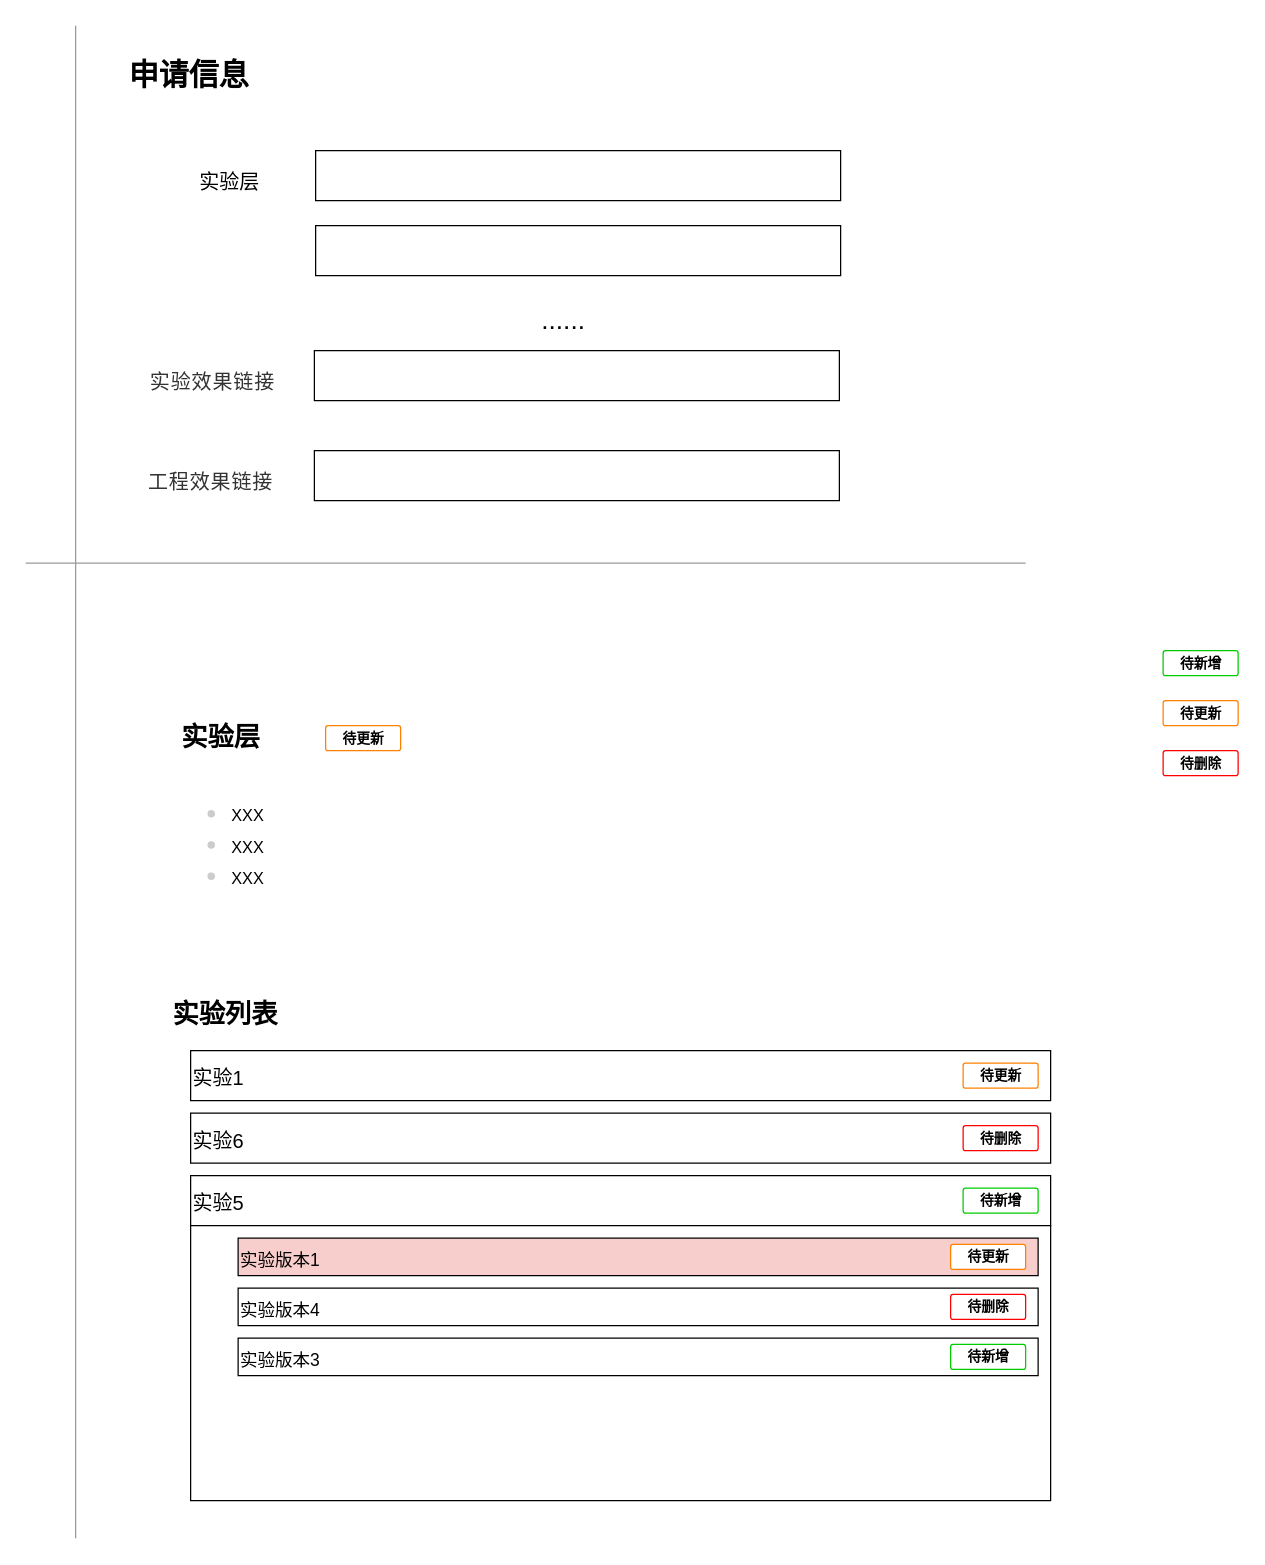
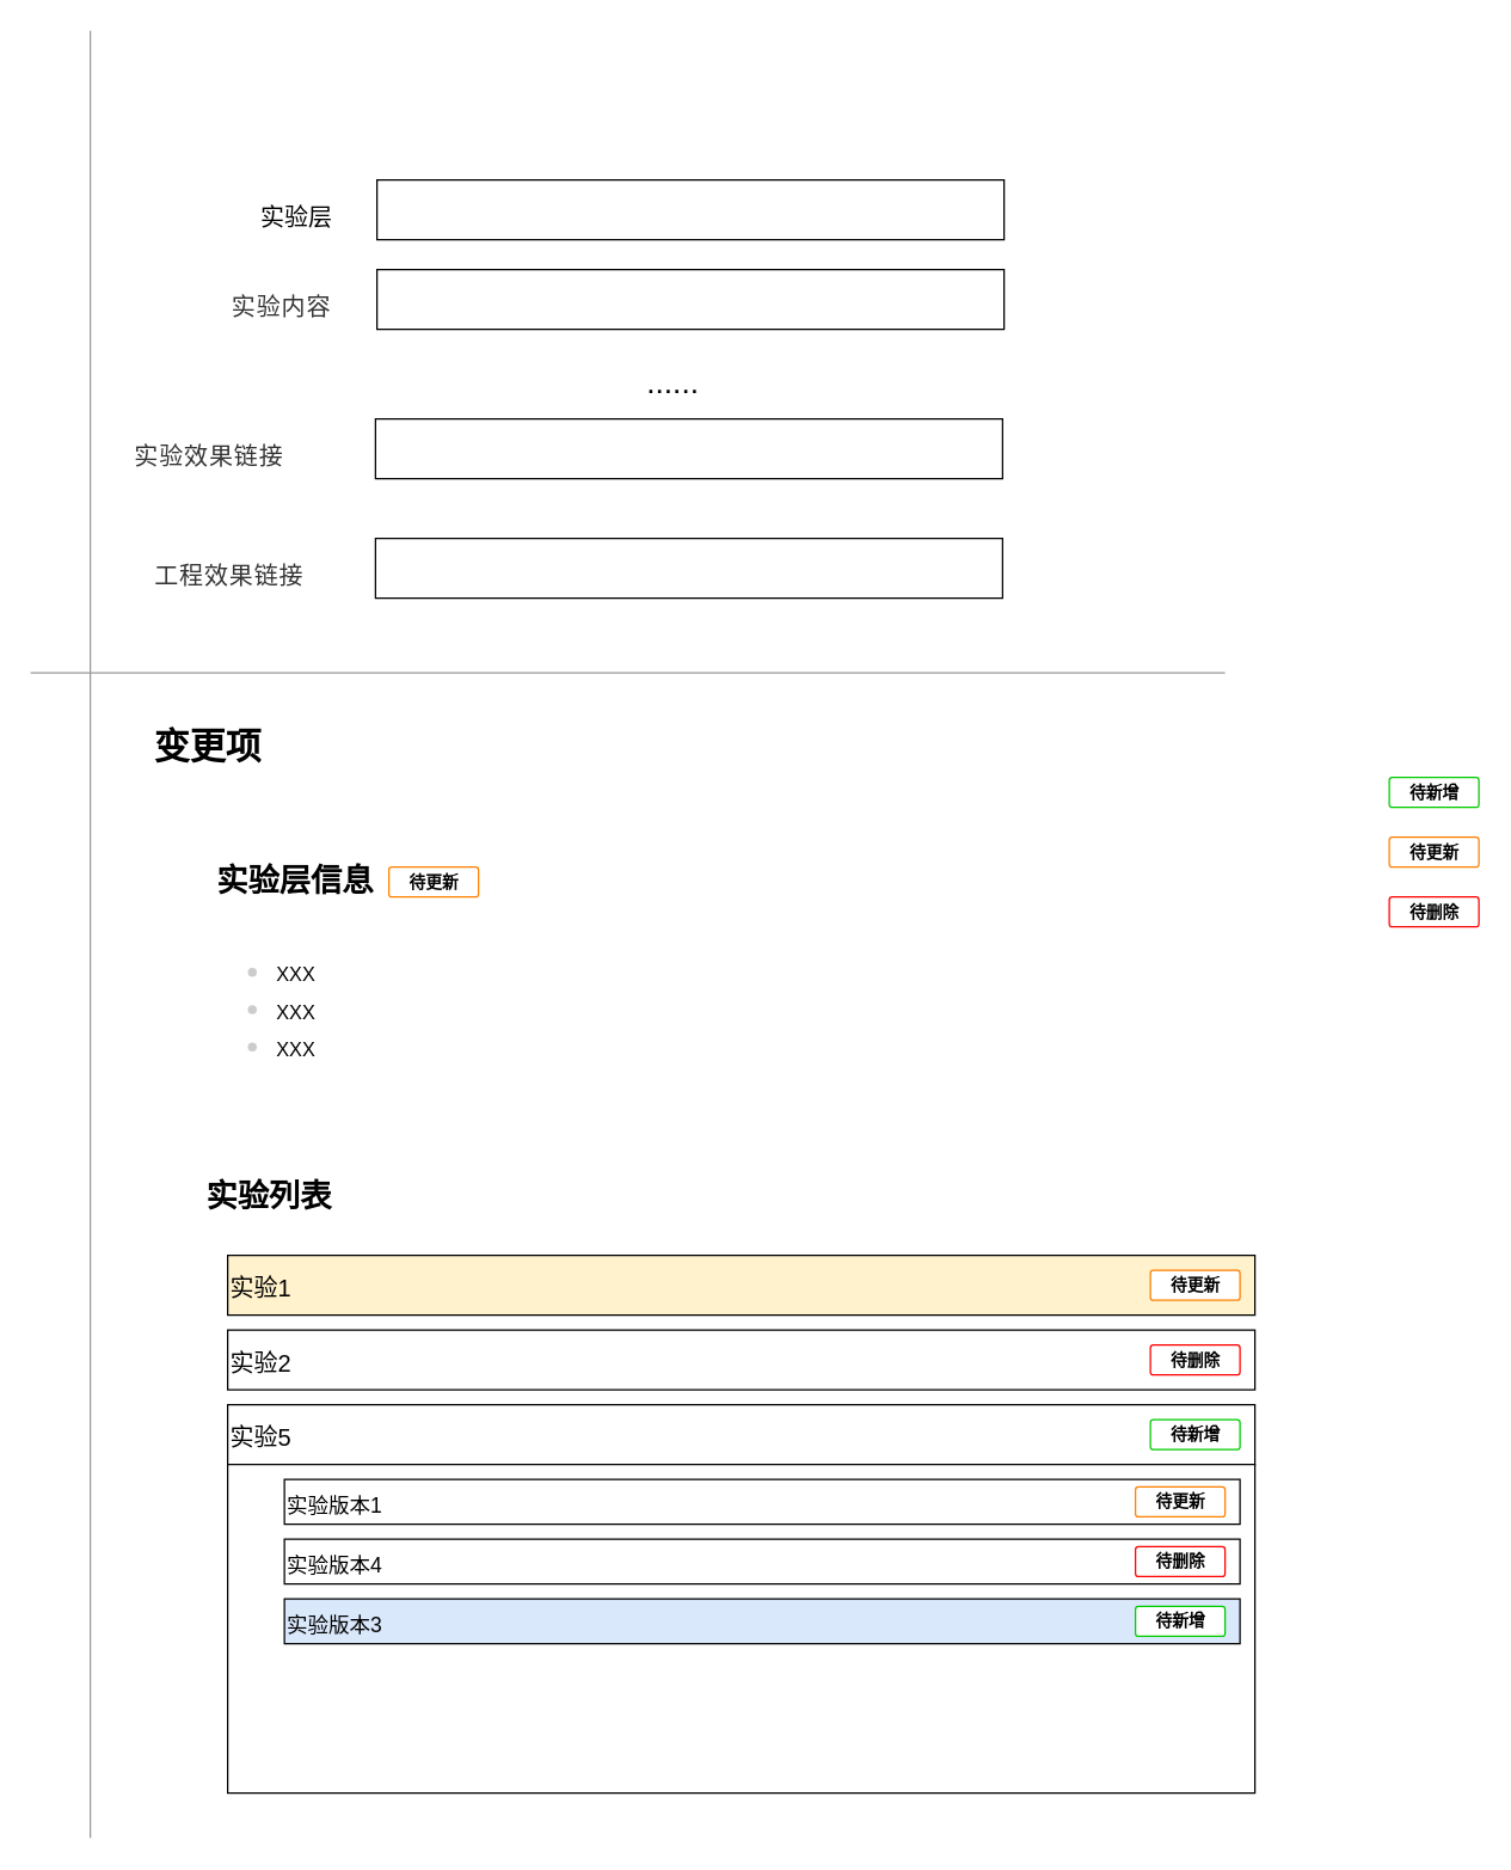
  <mxCell id="0" style=";html=1;" />
  <mxCell id="1" style=";html=1;" parent="0" />
  <mxCell id="2" value="&lt;font style=&quot;font-size: 16px&quot;&gt;实验5&lt;/font&gt;" style="rounded=0;whiteSpace=wrap;html=1;fontSize=21;fontColor=#000000;align=left;" vertex="1" parent="1"><mxGeometry x="152" y="940" width="688" height="40" as="geometry" /></mxCell>
- <mxCell id="3" value="&lt;h1&gt;申请信息&lt;/h1&gt;" style="text;html=1;strokeColor=none;fillColor=none;spacing=5;spacingTop=-20;whiteSpace=wrap;overflow=hidden;rounded=0;" vertex="1" parent="1"><mxGeometry x="97.5" y="40" width="114.5" height="50" as="geometry" /></mxCell>
  <mxCell id="4" value="" style="rounded=0;whiteSpace=wrap;html=1;" vertex="1" parent="1"><mxGeometry x="252" y="120" width="420" height="40" as="geometry" /></mxCell>
  <mxCell id="5" value="" style="rounded=0;whiteSpace=wrap;html=1;" vertex="1" parent="1"><mxGeometry x="252" y="180" width="420" height="40" as="geometry" /></mxCell>
  <mxCell id="6" value="" style="rounded=0;whiteSpace=wrap;html=1;" vertex="1" parent="1"><mxGeometry x="251" y="280" width="420" height="40" as="geometry" /></mxCell>
  <mxCell id="7" value="" style="rounded=0;whiteSpace=wrap;html=1;" vertex="1" parent="1"><mxGeometry x="251" y="360" width="420" height="40" as="geometry" /></mxCell>
- <mxCell id="8" value="实验层" style="text;html=1;strokeColor=none;fillColor=none;align=center;verticalAlign=middle;whiteSpace=wrap;rounded=0;fontSize=16;" vertex="1" parent="1"><mxGeometry x="147" y="130" width="73" height="30" as="geometry" /></mxCell>
- <mxCell id="10" value="&lt;span style=&quot;color: rgba(0, 0, 0, 0.8); font-family: arial, sans-serif; font-size: 16px; letter-spacing: 0.7px; text-align: left; background-color: rgb(255, 255, 255);&quot;&gt;实验效果链接&lt;/span&gt;" style="text;html=1;strokeColor=none;fillColor=none;align=center;verticalAlign=middle;whiteSpace=wrap;rounded=0;fontSize=16;" vertex="1" parent="1"><mxGeometry x="115" y="290" width="110" height="30" as="geometry" /></mxCell>
- <mxCell id="11" value="&lt;span style=&quot;color: rgba(0, 0, 0, 0.8); font-family: arial, sans-serif; font-size: 16px; letter-spacing: 0.7px; text-align: left; background-color: rgb(255, 255, 255);&quot;&gt;工程效果链接&lt;/span&gt;" style="text;html=1;strokeColor=none;fillColor=none;align=center;verticalAlign=middle;whiteSpace=wrap;rounded=0;fontSize=16;" vertex="1" parent="1"><mxGeometry x="113" y="370" width="111" height="30" as="geometry" /></mxCell>
+ <mxCell id="8" value="实验层" style="text;html=1;strokeColor=none;fillColor=none;align=center;verticalAlign=middle;whiteSpace=wrap;rounded=0;fontSize=16;" vertex="1" parent="1"><mxGeometry x="162" y="130" width="73" height="30" as="geometry" /></mxCell>
+ <mxCell id="9" value="&lt;span style=&quot;color: rgba(0, 0, 0, 0.8); font-family: arial, sans-serif; font-size: 16px; letter-spacing: 0.7px; text-align: left; background-color: rgb(255, 255, 255);&quot;&gt;实验内容&lt;/span&gt;" style="text;html=1;strokeColor=none;fillColor=none;align=center;verticalAlign=middle;whiteSpace=wrap;rounded=0;fontSize=16;" vertex="1" parent="1"><mxGeometry x="152" y="190" width="73" height="30" as="geometry" /></mxCell>
+ <mxCell id="10" value="&lt;span style=&quot;color: rgba(0, 0, 0, 0.8); font-family: arial, sans-serif; font-size: 16px; letter-spacing: 0.7px; text-align: left; background-color: rgb(255, 255, 255);&quot;&gt;实验效果链接&lt;/span&gt;" style="text;html=1;strokeColor=none;fillColor=none;align=center;verticalAlign=middle;whiteSpace=wrap;rounded=0;fontSize=16;" vertex="1" parent="1"><mxGeometry x="85" y="290" width="110" height="30" as="geometry" /></mxCell>
+ <mxCell id="11" value="&lt;span style=&quot;color: rgba(0, 0, 0, 0.8); font-family: arial, sans-serif; font-size: 16px; letter-spacing: 0.7px; text-align: left; background-color: rgb(255, 255, 255);&quot;&gt;工程效果链接&lt;/span&gt;" style="text;html=1;strokeColor=none;fillColor=none;align=center;verticalAlign=middle;whiteSpace=wrap;rounded=0;fontSize=16;" vertex="1" parent="1"><mxGeometry x="98" y="370" width="111" height="30" as="geometry" /></mxCell>
  <mxCell id="12" value="......" style="text;html=1;strokeColor=none;fillColor=none;align=center;verticalAlign=middle;whiteSpace=wrap;rounded=0;fontSize=21;" vertex="1" parent="1"><mxGeometry x="374.5" y="240" width="151" height="30" as="geometry" /></mxCell>
  <mxCell id="13" value="" style="endArrow=none;html=1;fontSize=21;fontColor=#CCCCCC;strokeColor=#999999;" edge="1" parent="1"><mxGeometry width="50" height="50" relative="1" as="geometry"><mxPoint x="20" y="450" as="sourcePoint" /><mxPoint x="820" y="450" as="targetPoint" /></mxGeometry></mxCell>
  <mxCell id="14" value="" style="endArrow=none;html=1;strokeColor=#999999;fontSize=21;fontColor=#CCCCCC;" edge="1" parent="1"><mxGeometry width="50" height="50" relative="1" as="geometry"><mxPoint x="60" y="1230" as="sourcePoint" /><mxPoint x="60" y="20" as="targetPoint" /><Array as="points" /></mxGeometry></mxCell>
- <mxCell id="16" value="&lt;h1&gt;&lt;font color=&quot;#000000&quot; style=&quot;font-size: 21px&quot;&gt;实验层&lt;/font&gt;&lt;/h1&gt;&lt;p style=&quot;font-size: 20px&quot;&gt;&lt;/p&gt;&lt;ul&gt;&lt;li&gt;&lt;font color=&quot;#000000&quot; style=&quot;font-size: 13px&quot;&gt;XXX&amp;nbsp; &amp;nbsp; &amp;nbsp; &amp;nbsp; &amp;nbsp; &amp;nbsp; &amp;nbsp; &amp;nbsp; &amp;nbsp; &amp;nbsp; &amp;nbsp; &amp;nbsp; &amp;nbsp;&amp;nbsp;&lt;/font&gt;&lt;/li&gt;&lt;li&gt;&lt;font color=&quot;#000000&quot; style=&quot;font-size: 13px&quot;&gt;XXX&lt;/font&gt;&lt;/li&gt;&lt;li&gt;&lt;font color=&quot;#000000&quot; style=&quot;font-size: 13px&quot;&gt;XXX&lt;/font&gt;&lt;/li&gt;&lt;/ul&gt;&lt;p&gt;&lt;/p&gt;" style="text;html=1;strokeColor=none;fillColor=none;spacing=5;spacingTop=-20;whiteSpace=wrap;overflow=hidden;rounded=0;fontSize=21;fontColor=#CCCCCC;labelBorderColor=none;" vertex="1" parent="1"><mxGeometry x="140" y="540" width="250" height="210" as="geometry" /></mxCell>
- <mxCell id="17" value="&lt;font style=&quot;font-size: 16px&quot;&gt;实验1&lt;/font&gt;" style="rounded=0;whiteSpace=wrap;html=1;fontSize=21;fontColor=#000000;align=left;" vertex="1" parent="1"><mxGeometry x="152" y="840" width="688" height="40" as="geometry" /></mxCell>
- <mxCell id="18" value="&lt;b&gt;实验列表&lt;/b&gt;" style="text;html=1;strokeColor=none;fillColor=none;align=center;verticalAlign=middle;whiteSpace=wrap;rounded=0;fontSize=21;fontColor=#000000;" vertex="1" parent="1"><mxGeometry x="125" y="800" width="110" height="20" as="geometry" /></mxCell>
+ <mxCell id="15" value="&lt;h1&gt;变更项&lt;/h1&gt;" style="text;html=1;strokeColor=none;fillColor=none;spacing=5;spacingTop=-20;whiteSpace=wrap;overflow=hidden;rounded=0;" vertex="1" parent="1"><mxGeometry x="97.5" y="480" width="114.5" height="50" as="geometry" /></mxCell>
+ <mxCell id="16" value="&lt;h1&gt;&lt;font color=&quot;#000000&quot; style=&quot;font-size: 21px&quot;&gt;实验层信息&lt;/font&gt;&lt;/h1&gt;&lt;p style=&quot;font-size: 20px&quot;&gt;&lt;/p&gt;&lt;ul&gt;&lt;li&gt;&lt;font color=&quot;#000000&quot; style=&quot;font-size: 13px&quot;&gt;XXX&amp;nbsp; &amp;nbsp; &amp;nbsp; &amp;nbsp; &amp;nbsp; &amp;nbsp; &amp;nbsp; &amp;nbsp; &amp;nbsp; &amp;nbsp; &amp;nbsp; &amp;nbsp; &amp;nbsp;&amp;nbsp;&lt;/font&gt;&lt;/li&gt;&lt;li&gt;&lt;font color=&quot;#000000&quot; style=&quot;font-size: 13px&quot;&gt;XXX&lt;/font&gt;&lt;/li&gt;&lt;li&gt;&lt;font color=&quot;#000000&quot; style=&quot;font-size: 13px&quot;&gt;XXX&lt;/font&gt;&lt;/li&gt;&lt;/ul&gt;&lt;p&gt;&lt;/p&gt;" style="text;html=1;strokeColor=none;fillColor=none;spacing=5;spacingTop=-20;whiteSpace=wrap;overflow=hidden;rounded=0;fontSize=21;fontColor=#CCCCCC;labelBorderColor=none;" vertex="1" parent="1"><mxGeometry x="140" y="540" width="250" height="210" as="geometry" /></mxCell>
+ <mxCell id="17" value="&lt;font style=&quot;font-size: 16px&quot;&gt;实验1&lt;/font&gt;" style="rounded=0;whiteSpace=wrap;html=1;fontSize=21;fontColor=#000000;align=left;fillColor=#fff2cc;" vertex="1" parent="1"><mxGeometry x="152" y="840" width="688" height="40" as="geometry" /></mxCell>
+ <mxCell id="18" value="&lt;b&gt;实验列表&lt;/b&gt;" style="text;html=1;strokeColor=none;fillColor=none;align=center;verticalAlign=middle;whiteSpace=wrap;rounded=0;fontSize=21;fontColor=#000000;" vertex="1" parent="1"><mxGeometry x="125" y="790" width="110" height="20" as="geometry" /></mxCell>
  <mxCell id="19" value="待删除" style="dashed=0;html=1;fillColor=#FFFFFF;strokeColor=#FF0000;align=center;rounded=1;arcSize=10;fontStyle=1;fontSize=11;shadow=0;" vertex="1" parent="1"><mxGeometry x="930" y="600" width="60" height="20" as="geometry" /></mxCell>
  <mxCell id="20" value="待更新" style="dashed=0;html=1;fillColor=#FFFFFF;strokeColor=#FF8000;align=center;rounded=1;arcSize=10;fontStyle=1;fontSize=11;shadow=0;" vertex="1" parent="1"><mxGeometry x="930" y="560" width="60" height="20" as="geometry" /></mxCell>
  <mxCell id="21" value="&lt;font&gt;待新增&lt;/font&gt;" style="dashed=0;html=1;fillColor=#FFFFFF;strokeColor=#00CC00;align=center;rounded=1;arcSize=10;fontStyle=1;fontSize=11;shadow=0" vertex="1" parent="1"><mxGeometry x="930" y="520" width="60" height="20" as="geometry" /></mxCell>
  <mxCell id="22" value="待更新" style="dashed=0;html=1;fillColor=#FFFFFF;strokeColor=#FF8000;align=center;rounded=1;arcSize=10;fontStyle=1;fontSize=11;shadow=0;" vertex="1" parent="1"><mxGeometry x="260" y="580" width="60" height="20" as="geometry" /></mxCell>
  <mxCell id="23" value="待新增" style="dashed=0;html=1;fillColor=#FFFFFF;strokeColor=#00CC00;align=center;rounded=1;arcSize=10;fontStyle=1;fontSize=11;shadow=0" vertex="1" parent="1"><mxGeometry x="770" y="950" width="60" height="20" as="geometry" /></mxCell>
- <mxCell id="24" value="&lt;font style=&quot;font-size: 16px&quot;&gt;实验6&lt;/font&gt;" style="rounded=0;whiteSpace=wrap;html=1;fontSize=21;fontColor=#000000;align=left;" vertex="1" parent="1"><mxGeometry x="152" y="890" width="688" height="40" as="geometry" /></mxCell>
+ <mxCell id="24" value="&lt;font style=&quot;font-size: 16px&quot;&gt;实验2&lt;/font&gt;" style="rounded=0;whiteSpace=wrap;html=1;fontSize=21;fontColor=#000000;align=left;" vertex="1" parent="1"><mxGeometry x="152" y="890" width="688" height="40" as="geometry" /></mxCell>
  <mxCell id="25" value="待更新" style="dashed=0;html=1;fillColor=#FFFFFF;strokeColor=#FF8000;align=center;rounded=1;arcSize=10;fontStyle=1;fontSize=11;shadow=0;" vertex="1" parent="1"><mxGeometry x="770" y="850" width="60" height="20" as="geometry" /></mxCell>
  <mxCell id="26" value="待删除" style="dashed=0;html=1;fillColor=#FFFFFF;strokeColor=#FF0000;align=center;rounded=1;arcSize=10;fontStyle=1;fontSize=11;shadow=0;" vertex="1" parent="1"><mxGeometry x="770" y="900" width="60" height="20" as="geometry" /></mxCell>
  <mxCell id="27" value="" style="rounded=0;whiteSpace=wrap;html=1;strokeColor=#000000;fillColor=#FFFFFF;fontSize=21;fontColor=#000000;align=left;" vertex="1" parent="1"><mxGeometry x="152" y="980" width="688" height="220" as="geometry" /></mxCell>
- <mxCell id="28" value="&lt;font style=&quot;font-size: 14px&quot;&gt;实验版本1&lt;/font&gt;" style="rounded=0;whiteSpace=wrap;html=1;strokeColor=#000000;fillColor=#f8cecc;fontSize=21;fontColor=#000000;align=left;" vertex="1" parent="1"><mxGeometry x="190" y="990" width="640" height="30" as="geometry" /></mxCell>
+ <mxCell id="28" value="&lt;font style=&quot;font-size: 14px&quot;&gt;实验版本1&lt;/font&gt;" style="rounded=0;whiteSpace=wrap;html=1;strokeColor=#000000;fillColor=#FFFFFF;fontSize=21;fontColor=#000000;align=left;" vertex="1" parent="1"><mxGeometry x="190" y="990" width="640" height="30" as="geometry" /></mxCell>
  <mxCell id="29" value="&lt;font style=&quot;font-size: 14px&quot;&gt;实验版本4&lt;/font&gt;" style="rounded=0;whiteSpace=wrap;html=1;strokeColor=#000000;fillColor=#FFFFFF;fontSize=21;fontColor=#000000;align=left;" vertex="1" parent="1"><mxGeometry x="190" y="1030" width="640" height="30" as="geometry" /></mxCell>
- <mxCell id="30" value="&lt;font style=&quot;font-size: 14px&quot;&gt;实验版本3&lt;/font&gt;" style="rounded=0;whiteSpace=wrap;html=1;strokeColor=#000000;fillColor=#FFFFFF;fontSize=21;fontColor=#000000;align=left;" vertex="1" parent="1"><mxGeometry x="190" y="1070" width="640" height="30" as="geometry" /></mxCell>
+ <mxCell id="30" value="&lt;font style=&quot;font-size: 14px&quot;&gt;实验版本3&lt;/font&gt;" style="rounded=0;whiteSpace=wrap;html=1;strokeColor=#000000;fillColor=#dae8fc;fontSize=21;fontColor=#000000;align=left;" vertex="1" parent="1"><mxGeometry x="190" y="1070" width="640" height="30" as="geometry" /></mxCell>
  <mxCell id="31" value="待更新" style="dashed=0;html=1;fillColor=#FFFFFF;strokeColor=#FF8000;align=center;rounded=1;arcSize=10;fontStyle=1;fontSize=11;shadow=0;" vertex="1" parent="1"><mxGeometry x="760" y="995" width="60" height="20" as="geometry" /></mxCell>
  <mxCell id="32" value="待删除" style="dashed=0;html=1;fillColor=#FFFFFF;strokeColor=#FF0000;align=center;rounded=1;arcSize=10;fontStyle=1;fontSize=11;shadow=0;" vertex="1" parent="1"><mxGeometry x="760" y="1035" width="60" height="20" as="geometry" /></mxCell>
  <mxCell id="33" value="待新增" style="dashed=0;html=1;fillColor=#FFFFFF;strokeColor=#00CC00;align=center;rounded=1;arcSize=10;fontStyle=1;fontSize=11;shadow=0" vertex="1" parent="1"><mxGeometry x="760" y="1075" width="60" height="20" as="geometry" /></mxCell>
